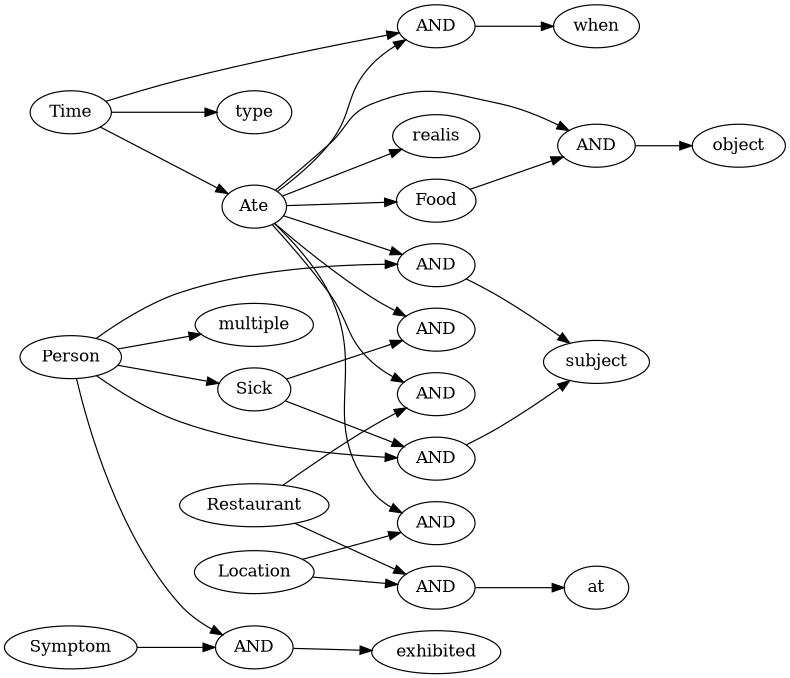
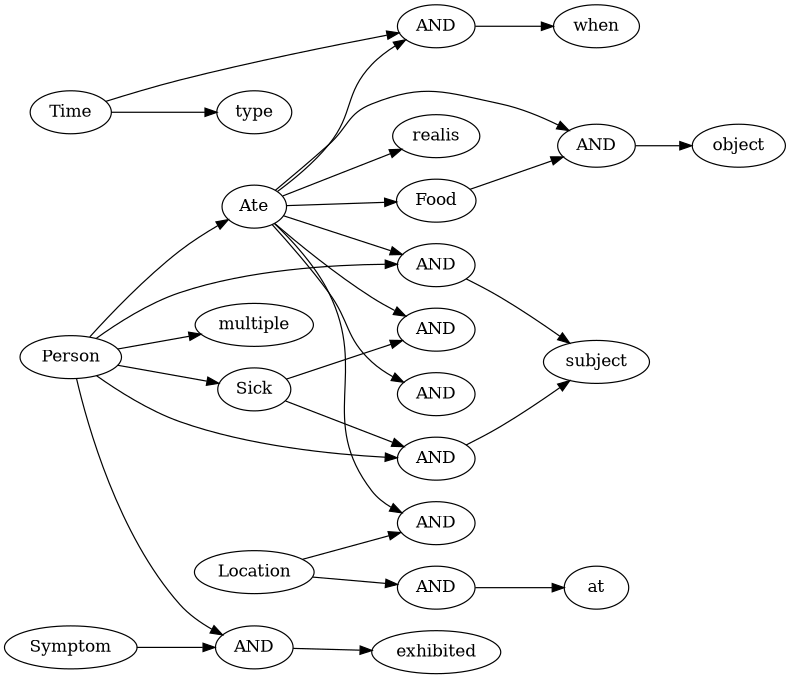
  digraph {
    rankdir=LR
    n1 [label=Ate]
    n2 [label=Food]
    n3 [label=AND]
    n4 [label=AND]
    n5 [label=AND]
    n6 [label=AND]
    n7 [label=AND]
    n8 [label=AND]
    n9 [label=realis]
    n10 [label=object]
    n11 [label=when]
    n12 [label=subject]
    n13 [label=Person]
    n14 [label=multiple]
    n15 [label=Sick]
    n16 [label=AND]
    n17 [label=AND]
    n18 [label=exhibited]
-   n19 [label=Restaurant]
    n20 [label=AND]
    n21 [label=at]
    n22 [label=type]
    n23 [label=Time]
    n24 [label=Location]
    n25 [label=Symptom]
    n1 -> n2
    n1 -> n3
    n1 -> n4
    n1 -> n5
    n1 -> n6
    n1 -> n7
    n1 -> n8
    n1 -> n9
    n2 -> n3
    n3 -> n10
    n4 -> n11
    n8 -> n12
-   n23 -> n1
+   n13 -> n1
    n13 -> n8
    n13 -> n14
    n13 -> n15
    n13 -> n16
    n13 -> n17
    n15 -> n5
    n15 -> n17
    n16 -> n18
    n17 -> n12
-   n19 -> n6
-   n19 -> n20
    n20 -> n21
    n23 -> n4
    n23 -> n22
    n24 -> n7
    n24 -> n20
    n25 -> n16
  }
